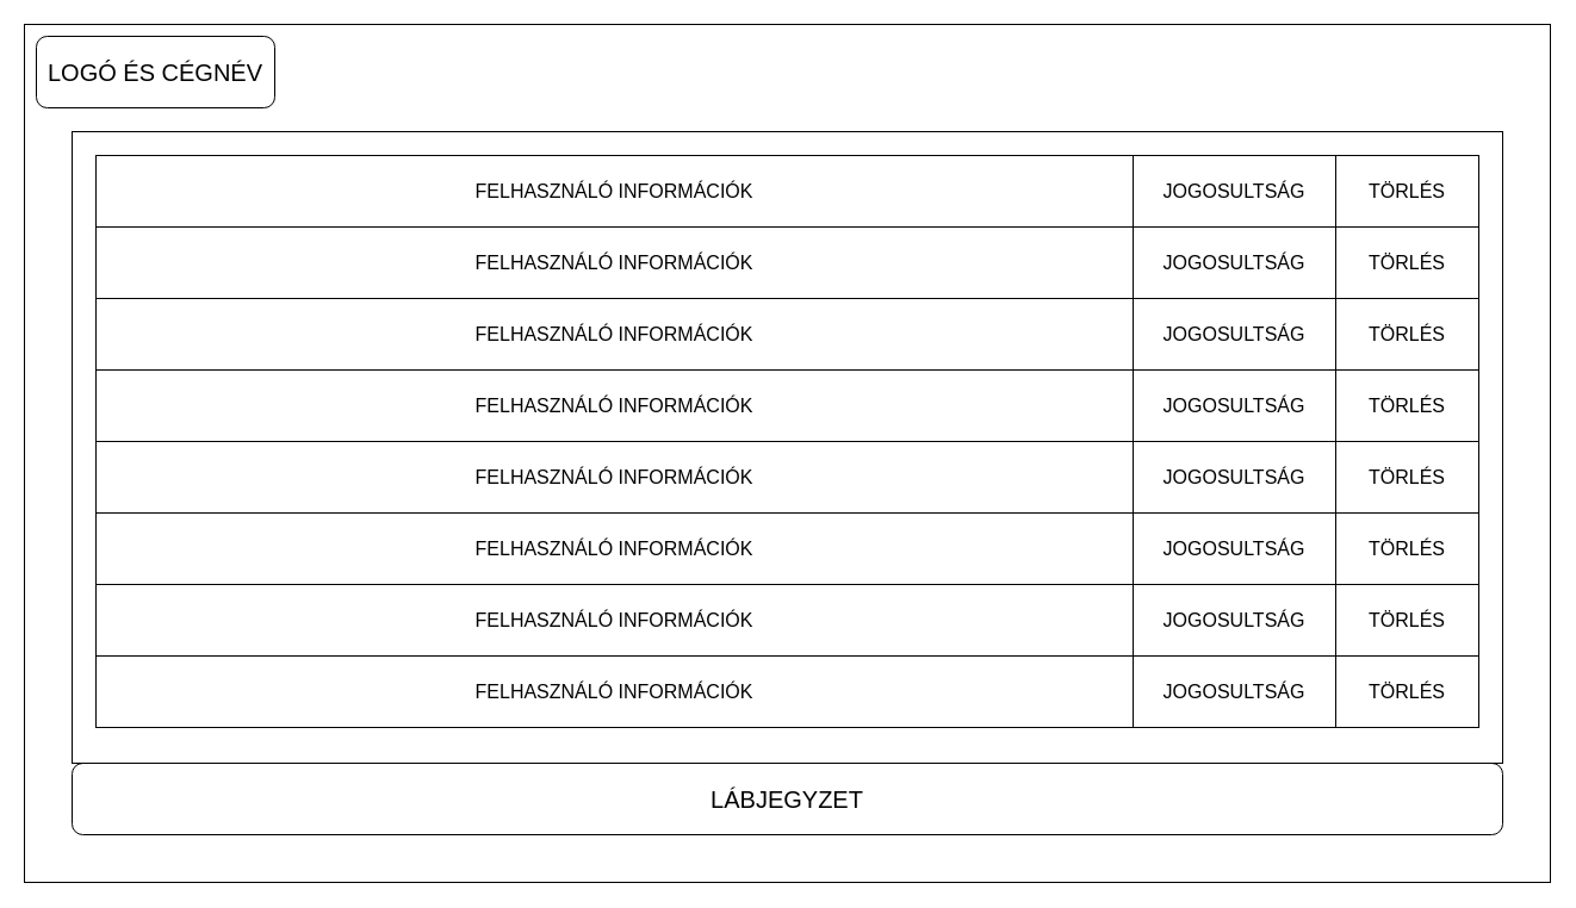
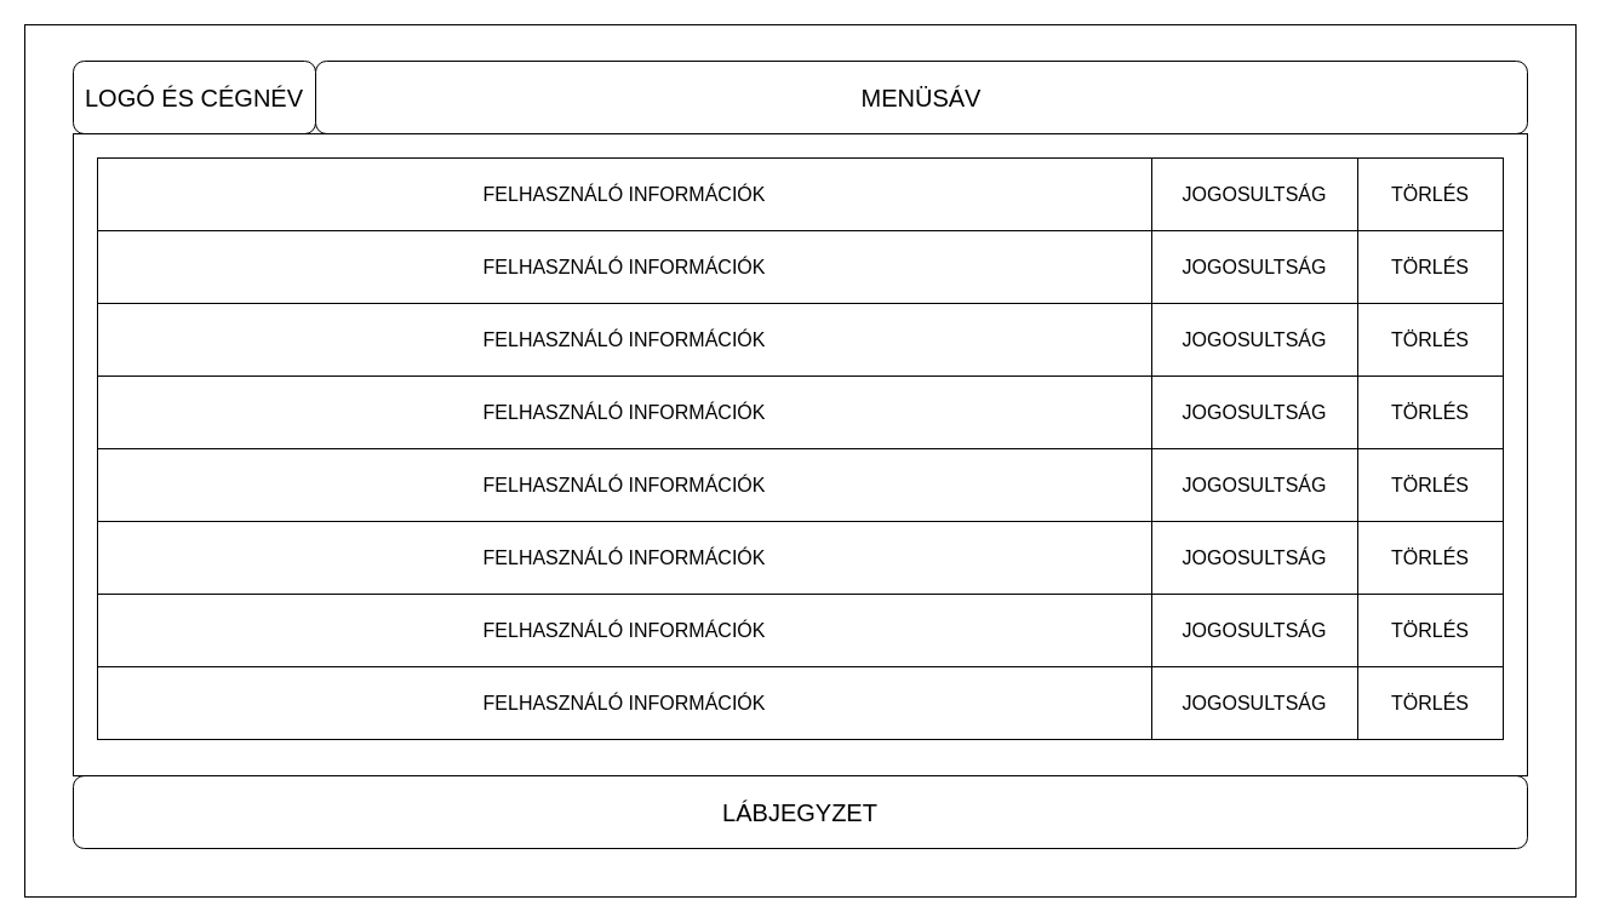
  <mxCell id="0" />
  <mxCell id="1" parent="0" />
  <mxCell id="2" value="" style="rounded=0;whiteSpace=wrap;html=1;fontSize=20;" vertex="1" parent="1"><mxGeometry width="1280" height="720" as="geometry" x="20" y="20" /></mxCell>
+ <mxCell id="3" value="MENÜSÁV" style="rounded=1;whiteSpace=wrap;html=1;fontSize=20;" vertex="1" parent="1"><mxGeometry x="260" y="50" width="1000" height="60" as="geometry" /></mxCell>
  <mxCell id="4" value="LÁBJEGYZET" style="rounded=1;whiteSpace=wrap;html=1;fontSize=20;" vertex="1" parent="1"><mxGeometry x="60" y="640" width="1200" height="60" as="geometry" /></mxCell>
- <mxCell id="5" value="LOGÓ ÉS CÉGNÉV" style="rounded=1;whiteSpace=wrap;html=1;fontSize=20;" vertex="1" parent="1"><mxGeometry x="30" y="30" width="200" height="60" as="geometry" /></mxCell>
+ <mxCell id="5" value="LOGÓ ÉS CÉGNÉV" style="rounded=1;whiteSpace=wrap;html=1;fontSize=20;" vertex="1" parent="1"><mxGeometry x="60" y="50" width="200" height="60" as="geometry" /></mxCell>
  <mxCell id="6" value="" style="rounded=0;whiteSpace=wrap;html=1;fontSize=20;" vertex="1" parent="1"><mxGeometry x="60" y="110" width="1200" height="530" as="geometry" /></mxCell>
  <mxCell id="7" value="FELHASZNÁLÓ INFORMÁCIÓK" style="rounded=0;whiteSpace=wrap;html=1;fontSize=16;" vertex="1" parent="1"><mxGeometry x="80" y="130" width="870" height="60" as="geometry" /></mxCell>
  <mxCell id="8" value="JOGOSULTSÁG" style="rounded=0;whiteSpace=wrap;html=1;fontSize=16;" vertex="1" parent="1"><mxGeometry x="950" y="130" width="170" height="60" as="geometry" /></mxCell>
  <mxCell id="9" value="TÖRLÉS" style="rounded=0;whiteSpace=wrap;html=1;fontSize=16;" vertex="1" parent="1"><mxGeometry x="1120" y="130" width="120" height="60" as="geometry" /></mxCell>
  <mxCell id="10" value="FELHASZNÁLÓ INFORMÁCIÓK" style="rounded=0;whiteSpace=wrap;html=1;fontSize=16;" vertex="1" parent="1"><mxGeometry x="80" y="190" width="870" height="60" as="geometry" /></mxCell>
  <mxCell id="11" value="JOGOSULTSÁG" style="rounded=0;whiteSpace=wrap;html=1;fontSize=16;" vertex="1" parent="1"><mxGeometry x="950" y="190" width="170" height="60" as="geometry" /></mxCell>
  <mxCell id="12" value="TÖRLÉS" style="rounded=0;whiteSpace=wrap;html=1;fontSize=16;" vertex="1" parent="1"><mxGeometry x="1120" y="190" width="120" height="60" as="geometry" /></mxCell>
  <mxCell id="13" value="FELHASZNÁLÓ INFORMÁCIÓK" style="rounded=0;whiteSpace=wrap;html=1;fontSize=16;" vertex="1" parent="1"><mxGeometry x="80" y="250" width="870" height="60" as="geometry" /></mxCell>
  <mxCell id="14" value="JOGOSULTSÁG" style="rounded=0;whiteSpace=wrap;html=1;fontSize=16;" vertex="1" parent="1"><mxGeometry x="950" y="250" width="170" height="60" as="geometry" /></mxCell>
  <mxCell id="15" value="TÖRLÉS" style="rounded=0;whiteSpace=wrap;html=1;fontSize=16;" vertex="1" parent="1"><mxGeometry x="1120" y="250" width="120" height="60" as="geometry" /></mxCell>
  <mxCell id="16" value="FELHASZNÁLÓ INFORMÁCIÓK" style="rounded=0;whiteSpace=wrap;html=1;fontSize=16;" vertex="1" parent="1"><mxGeometry x="80" y="310" width="870" height="60" as="geometry" /></mxCell>
  <mxCell id="17" value="JOGOSULTSÁG" style="rounded=0;whiteSpace=wrap;html=1;fontSize=16;" vertex="1" parent="1"><mxGeometry x="950" y="310" width="170" height="60" as="geometry" /></mxCell>
  <mxCell id="18" value="TÖRLÉS" style="rounded=0;whiteSpace=wrap;html=1;fontSize=16;" vertex="1" parent="1"><mxGeometry x="1120" y="310" width="120" height="60" as="geometry" /></mxCell>
  <mxCell id="19" value="FELHASZNÁLÓ INFORMÁCIÓK" style="rounded=0;whiteSpace=wrap;html=1;fontSize=16;" vertex="1" parent="1"><mxGeometry x="80" y="370" width="870" height="60" as="geometry" /></mxCell>
  <mxCell id="20" value="JOGOSULTSÁG" style="rounded=0;whiteSpace=wrap;html=1;fontSize=16;" vertex="1" parent="1"><mxGeometry x="950" y="370" width="170" height="60" as="geometry" /></mxCell>
  <mxCell id="21" value="TÖRLÉS" style="rounded=0;whiteSpace=wrap;html=1;fontSize=16;" vertex="1" parent="1"><mxGeometry x="1120" y="370" width="120" height="60" as="geometry" /></mxCell>
  <mxCell id="22" value="FELHASZNÁLÓ INFORMÁCIÓK" style="rounded=0;whiteSpace=wrap;html=1;fontSize=16;" vertex="1" parent="1"><mxGeometry x="80" y="430" width="870" height="60" as="geometry" /></mxCell>
  <mxCell id="23" value="JOGOSULTSÁG" style="rounded=0;whiteSpace=wrap;html=1;fontSize=16;" vertex="1" parent="1"><mxGeometry x="950" y="430" width="170" height="60" as="geometry" /></mxCell>
  <mxCell id="24" value="TÖRLÉS" style="rounded=0;whiteSpace=wrap;html=1;fontSize=16;" vertex="1" parent="1"><mxGeometry x="1120" y="430" width="120" height="60" as="geometry" /></mxCell>
  <mxCell id="25" value="FELHASZNÁLÓ INFORMÁCIÓK" style="rounded=0;whiteSpace=wrap;html=1;fontSize=16;" vertex="1" parent="1"><mxGeometry x="80" y="550" width="870" height="60" as="geometry" /></mxCell>
  <mxCell id="26" value="JOGOSULTSÁG" style="rounded=0;whiteSpace=wrap;html=1;fontSize=16;" vertex="1" parent="1"><mxGeometry x="950" y="550" width="170" height="60" as="geometry" /></mxCell>
  <mxCell id="27" value="TÖRLÉS" style="rounded=0;whiteSpace=wrap;html=1;fontSize=16;" vertex="1" parent="1"><mxGeometry x="1120" y="550" width="120" height="60" as="geometry" /></mxCell>
  <mxCell id="28" value="FELHASZNÁLÓ INFORMÁCIÓK" style="rounded=0;whiteSpace=wrap;html=1;fontSize=16;" vertex="1" parent="1"><mxGeometry x="80" y="490" width="870" height="60" as="geometry" /></mxCell>
  <mxCell id="29" value="JOGOSULTSÁG" style="rounded=0;whiteSpace=wrap;html=1;fontSize=16;" vertex="1" parent="1"><mxGeometry x="950" y="490" width="170" height="60" as="geometry" /></mxCell>
  <mxCell id="30" value="TÖRLÉS" style="rounded=0;whiteSpace=wrap;html=1;fontSize=16;" vertex="1" parent="1"><mxGeometry x="1120" y="490" width="120" height="60" as="geometry" /></mxCell>
